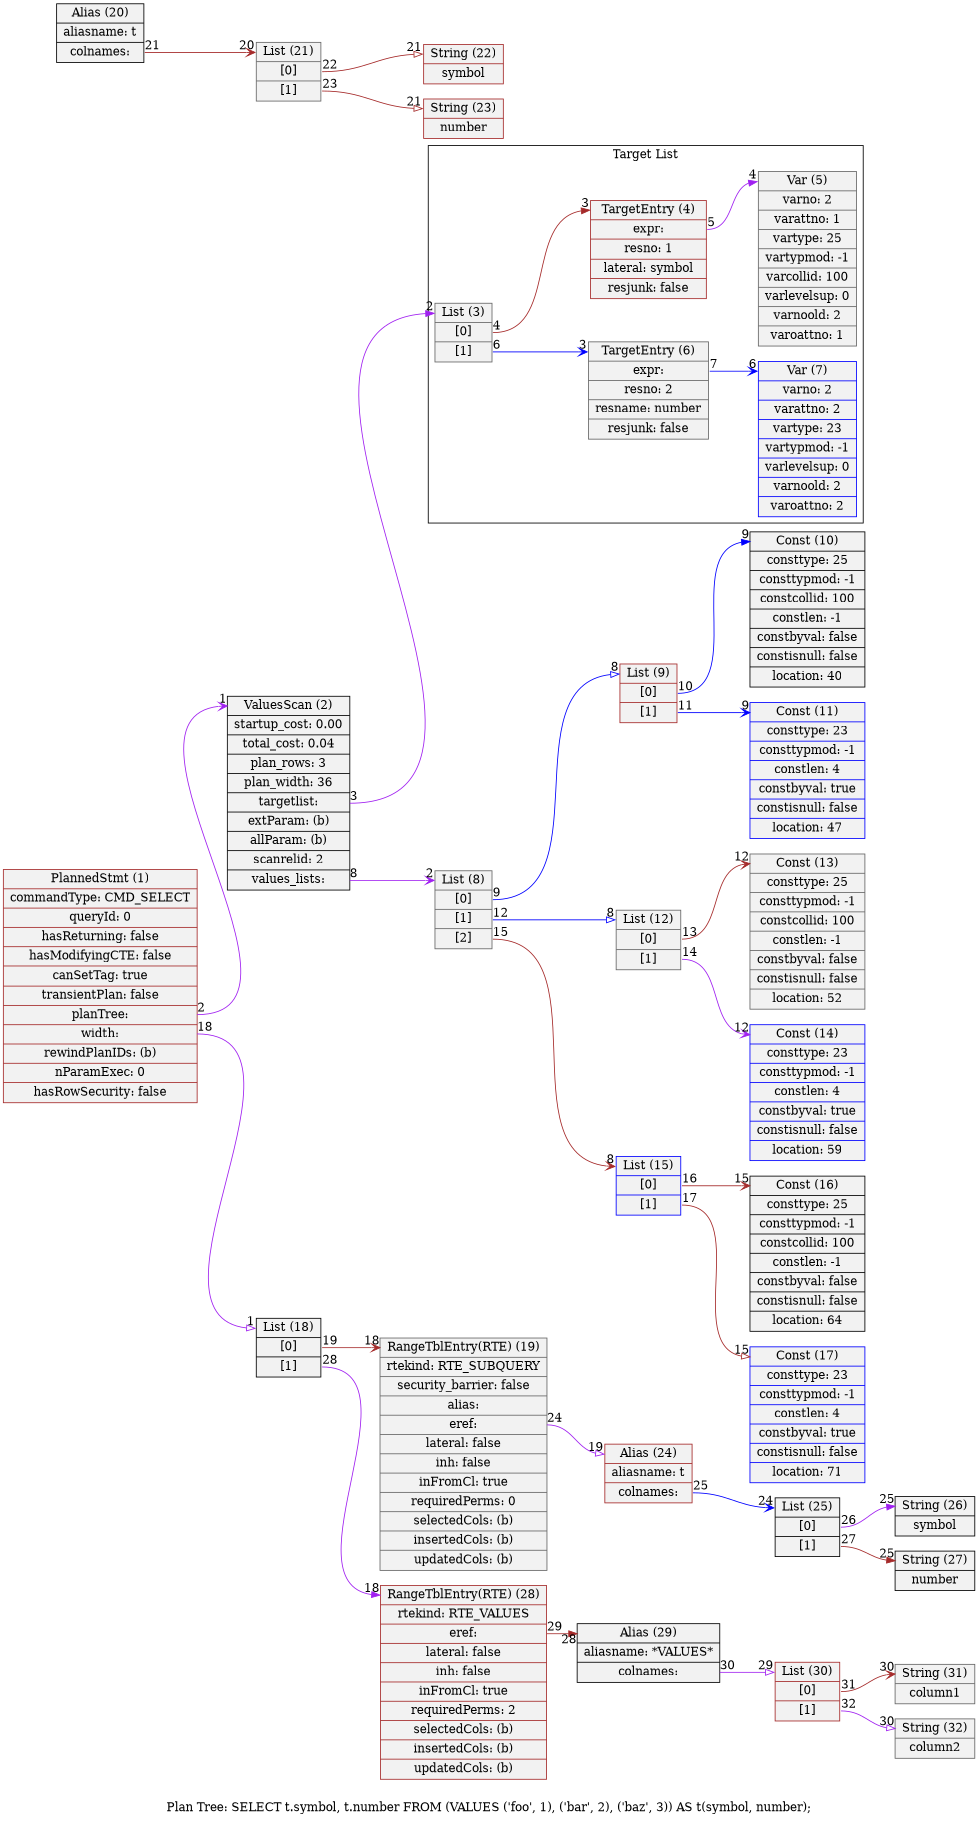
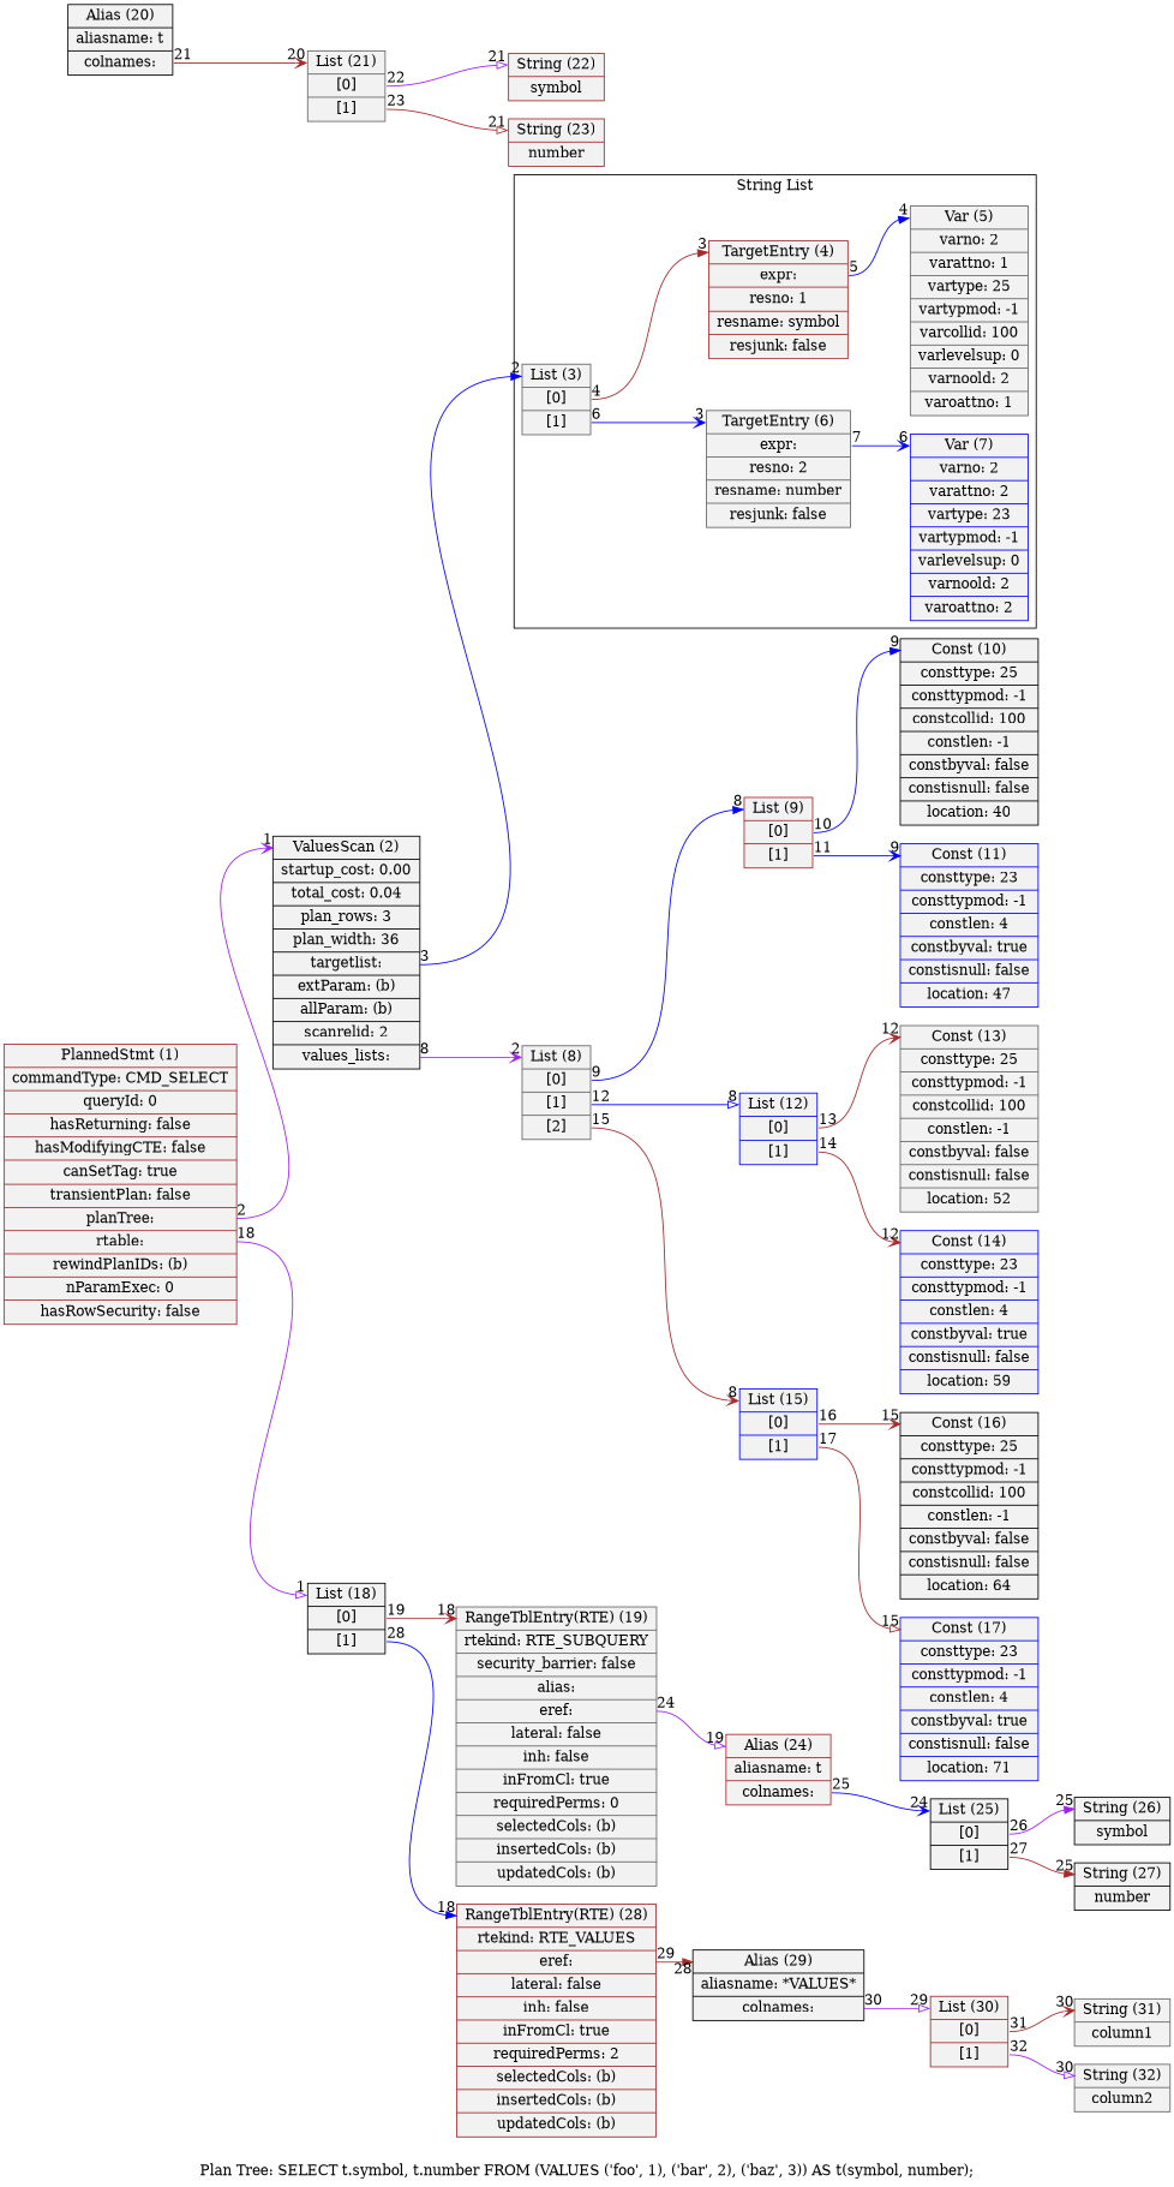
  digraph {
    label="Plan Tree: SELECT t.symbol, t.number FROM (VALUES ('foo', 1), ('bar', 2), ('baz', 3)) AS t(symbol, number);"
    rankdir=LR
    node [color=gray40 fillcolor=gray95 shape=record style=filled]
    edge [arrowhead=vee arrowtail=empty color=brown headlabel=8 headport=head tailport=1]
    n1 [label="<head> List (3)|<1> [0]|<2> [1]"]
-   n2 [color=brown label="<head> TargetEntry (4)|<expr> expr: |resno: 1|lateral: symbol|resjunk: false"]
+   n2 [color=brown label="<head> TargetEntry (4)|<expr> expr: |resno: 1|resname: symbol|resjunk: false"]
    n3 [label="<head> TargetEntry (6)|<expr> expr: |resno: 2|resname: number|resjunk: false"]
    n4 [label="<head> Var (5)|varno: 2|varattno: 1|vartype: 25|vartypmod: -1|varcollid: 100|varlevelsup: 0|varnoold: 2|varoattno: 1"]
    n5 [color=blue label="<head> Var (7)|varno: 2|varattno: 2|vartype: 23|vartypmod: -1|varlevelsup: 0|varnoold: 2|varoattno: 2"]
    n6 [color=brown label="<head> String (22)|symbol"]
    n7 [label="<head> List (21)|<1> [0]|<2> [1]"]
    n8 [color=brown label="<head> String (23)|number"]
    n9 [color=black label="<head> Alias (20)|aliasname: t|<colnames> colnames: "]
    n10 [color=black label="<head> ValuesScan (2)|startup_cost: 0.00|total_cost: 0.04|plan_rows: 3|plan_width: 36|<targetlist> targetlist: |extParam: (b)|allParam: (b)|scanrelid: 2|<values_lists> values_lists: "]
    n11 [label="<head> List (8)|<1> [0]|<2> [1]|<3> [2]"]
    n12 [color=brown label="<head> List (9)|<1> [0]|<2> [1]"]
-   n13 [label="<head> List (12)|<1> [0]|<2> [1]"]
+   n13 [color=blue label="<head> List (12)|<1> [0]|<2> [1]"]
    n14 [color=blue label="<head> List (15)|<1> [0]|<2> [1]"]
    n15 [color=brown label="<head> Alias (24)|aliasname: t|<colnames> colnames: "]
    n16 [color=black label="<head> List (25)|<1> [0]|<2> [1]"]
    n17 [color=black label="<head> String (26)|symbol"]
    n18 [color=black label="<head> String (27)|number"]
    n19 [color=black label="<head> Alias (29)|aliasname: *VALUES*|<colnames> colnames: "]
    n20 [color=brown label="<head> List (30)|<1> [0]|<2> [1]"]
    n21 [label="<head> String (31)|column1"]
    n22 [label="<head> String (32)|column2"]
    n23 [color=black label="<head> Const (10)|consttype: 25|consttypmod: -1|constcollid: 100|constlen: -1|constbyval: false|constisnull: false|location: 40"]
    n24 [color=blue label="<head> Const (11)|consttype: 23|consttypmod: -1|constlen: 4|constbyval: true|constisnull: false|location: 47"]
    n25 [label="<head> Const (13)|consttype: 25|consttypmod: -1|constcollid: 100|constlen: -1|constbyval: false|constisnull: false|location: 52"]
    n26 [color=blue label="<head> Const (14)|consttype: 23|consttypmod: -1|constlen: 4|constbyval: true|constisnull: false|location: 59"]
    n27 [color=black label="<head> Const (16)|consttype: 25|consttypmod: -1|constcollid: 100|constlen: -1|constbyval: false|constisnull: false|location: 64"]
    n28 [color=blue label="<head> Const (17)|consttype: 23|consttypmod: -1|constlen: 4|constbyval: true|constisnull: false|location: 71"]
    n29 [label="<head> RangeTblEntry(RTE) (19)|rtekind: RTE_SUBQUERY|security_barrier: false|<alias> alias: |<eref> eref: |lateral: false|inh: false|inFromCl: true|requiredPerms: 0|selectedCols: (b)|insertedCols: (b)|updatedCols: (b)"]
-   n30 [color=brown label="<head> PlannedStmt (1)|commandType: CMD_SELECT|queryId: 0|hasReturning: false|hasModifyingCTE: false|canSetTag: true|transientPlan: false|<planTree> planTree: |<rtable> width: |rewindPlanIDs: (b)|nParamExec: 0|hasRowSecurity: false"]
+   n30 [color=brown label="<head> PlannedStmt (1)|commandType: CMD_SELECT|queryId: 0|hasReturning: false|hasModifyingCTE: false|canSetTag: true|transientPlan: false|<planTree> planTree: |<rtable> rtable: |rewindPlanIDs: (b)|nParamExec: 0|hasRowSecurity: false"]
    n31 [color=black label="<head> List (18)|<1> [0]|<2> [1]"]
    n32 [color=brown label="<head> RangeTblEntry(RTE) (28)|rtekind: RTE_VALUES|<eref> eref: |lateral: false|inh: false|inFromCl: true|requiredPerms: 2|selectedCols: (b)|insertedCols: (b)|updatedCols: (b)"]
    subgraph cluster_1 {
-     label="Target List"
+     label="String List"
      n1
      n2
      n3
      n4
      n5
    }
    n1 -> n2 [arrowhead=normal headlabel=3 taillabel=4]
    n1 -> n3 [color=blue headlabel=3 taillabel=6 tailport=2]
-   n2 -> n4 [arrowhead=normal color=purple headlabel=4 taillabel=5 tailport=expr]
+   n2 -> n4 [arrowhead=normal color=blue headlabel=4 taillabel=5 tailport=expr]
    n3 -> n5 [color=blue headlabel=6 taillabel=7 tailport=expr]
-   n7 -> n6 [arrowhead=onormal headlabel=21 taillabel=22]
+   n7 -> n6 [arrowhead=onormal color=purple headlabel=21 taillabel=22]
    n7 -> n8 [arrowhead=onormal headlabel=21 taillabel=23 tailport=2]
    n9 -> n7 [headlabel=20 taillabel=21 tailport=colnames]
-   n10 -> n1 [arrowhead=normal color=purple headlabel=2 taillabel=3 tailport=targetlist]
+   n10 -> n1 [arrowhead=normal color=blue headlabel=2 taillabel=3 tailport=targetlist]
    n10 -> n11 [color=purple headlabel=2 taillabel=8 tailport=values_lists]
-   n11 -> n12 [arrowhead=onormal color=blue taillabel=9]
+   n11 -> n12 [arrowhead=normal color=blue taillabel=9]
    n11 -> n13 [arrowhead=onormal color=blue taillabel=12 tailport=2]
    n11 -> n14 [taillabel=15 tailport=3]
    n12 -> n23 [arrowhead=normal color=blue headlabel=9 taillabel=10]
    n12 -> n24 [color=blue headlabel=9 taillabel=11 tailport=2]
    n13 -> n25 [headlabel=12 taillabel=13]
-   n13 -> n26 [color=purple headlabel=12 taillabel=14 tailport=2]
+   n13 -> n26 [headlabel=12 taillabel=14 tailport=2]
    n14 -> n27 [headlabel=15 taillabel=16]
    n14 -> n28 [arrowhead=onormal headlabel=15 taillabel=17 tailport=2]
    n15 -> n16 [color=blue headlabel=24 taillabel=25 tailport=colnames]
    n16 -> n17 [arrowhead=normal color=purple headlabel=25 taillabel=26]
    n16 -> n18 [arrowhead=normal headlabel=25 taillabel=27 tailport=2]
    n19 -> n20 [arrowhead=onormal color=purple headlabel=29 taillabel=30 tailport=colnames]
    n20 -> n21 [headlabel=30 taillabel=31]
    n20 -> n22 [arrowhead=onormal color=purple headlabel=30 taillabel=32 tailport=2]
    n29 -> n15 [arrowhead=onormal color=purple headlabel=19 taillabel=24 tailport=eref]
    n30 -> n10 [color=purple headlabel=1 taillabel=2 tailport=planTree]
    n30 -> n31 [arrowhead=onormal color=purple headlabel=1 taillabel=18 tailport=rtable]
    n31 -> n29 [headlabel=18 taillabel=19]
-   n31 -> n32 [arrowhead=normal color=purple headlabel=18 taillabel=28 tailport=2]
+   n31 -> n32 [arrowhead=normal color=blue headlabel=18 taillabel=28 tailport=2]
    n32 -> n19 [arrowhead=normal headlabel=28 taillabel=29 tailport=eref]
  }
